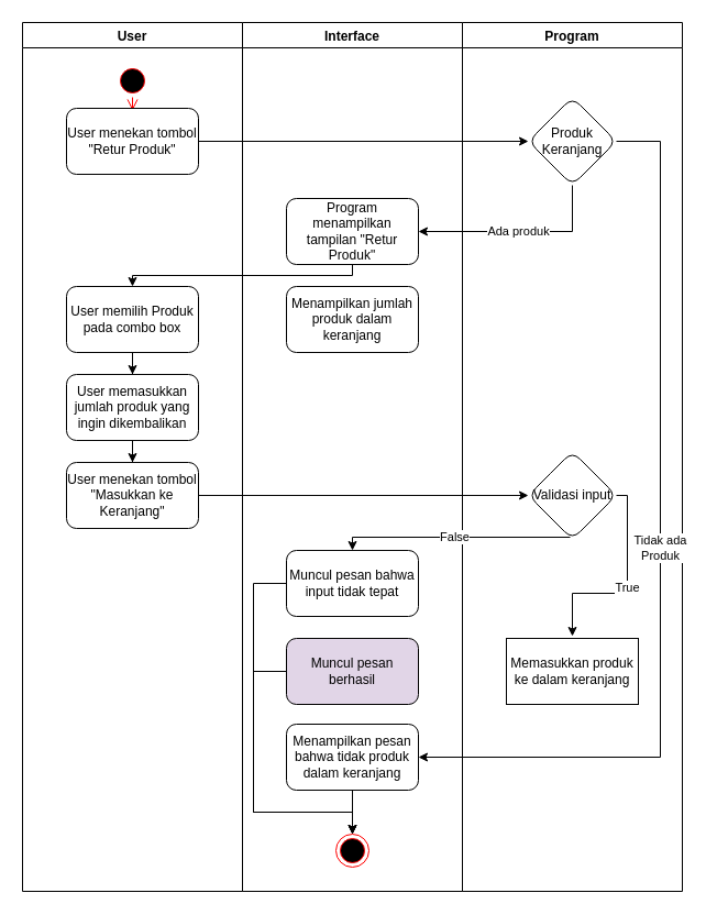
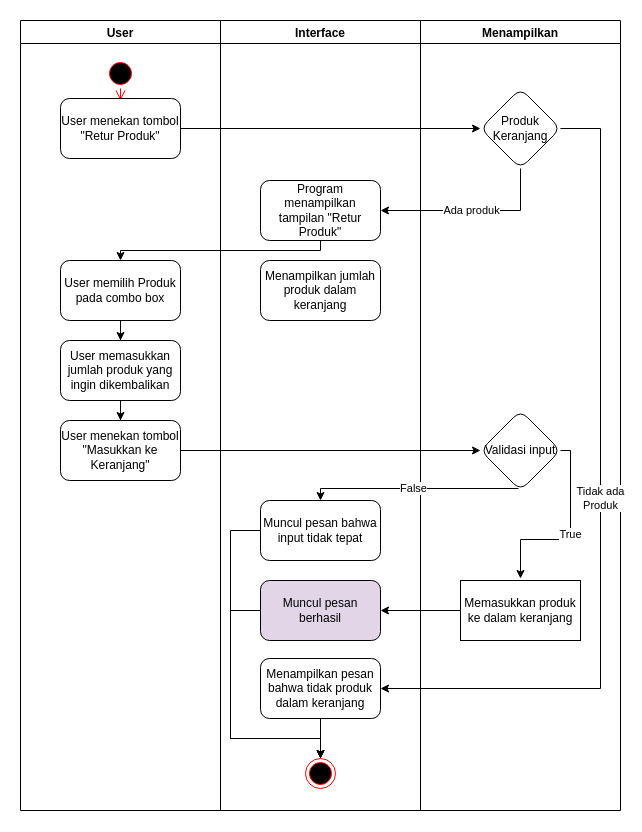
  <mxCell id="0" />
  <mxCell id="1" parent="0" />
  <mxCell id="2" value="User" style="swimlane;" parent="1" vertex="1"><mxGeometry x="20" y="20" width="200" height="790" as="geometry" /></mxCell>
  <mxCell id="3" value="" style="ellipse;html=1;shape=startState;fillColor=#000000;strokeColor=#ff0000;" parent="2" vertex="1"><mxGeometry x="85" y="38" width="30" height="30" as="geometry" /></mxCell>
  <mxCell id="4" value="" style="edgeStyle=orthogonalEdgeStyle;html=1;verticalAlign=bottom;endArrow=open;endSize=8;strokeColor=#ff0000;rounded=0;entryX=0.5;entryY=0;entryDx=0;entryDy=0;" parent="2" source="3" edge="1"><mxGeometry relative="1" as="geometry"><mxPoint x="100" y="80" as="targetPoint" /></mxGeometry></mxCell>
  <mxCell id="5" value="User menekan tombol &quot;Retur Produk&quot;" style="whiteSpace=wrap;html=1;rounded=1;" parent="2" vertex="1"><mxGeometry x="40" y="78" width="120" height="60" as="geometry" /></mxCell>
  <mxCell id="6" value="" style="edgeStyle=orthogonalEdgeStyle;rounded=0;orthogonalLoop=1;jettySize=auto;html=1;" parent="2" source="7" target="9" edge="1"><mxGeometry relative="1" as="geometry" /></mxCell>
  <mxCell id="7" value="User memilih Produk pada combo box" style="whiteSpace=wrap;html=1;rounded=1;" parent="2" vertex="1"><mxGeometry x="40" y="240" width="120" height="60" as="geometry" /></mxCell>
  <mxCell id="8" value="" style="edgeStyle=orthogonalEdgeStyle;rounded=0;orthogonalLoop=1;jettySize=auto;html=1;" parent="2" source="9" target="10" edge="1"><mxGeometry relative="1" as="geometry" /></mxCell>
  <mxCell id="9" value="User memasukkan jumlah produk yang ingin dikembalikan" style="whiteSpace=wrap;html=1;rounded=1;" parent="2" vertex="1"><mxGeometry x="40" y="320" width="120" height="60" as="geometry" /></mxCell>
  <mxCell id="10" value="User menekan tombol &quot;Masukkan ke Keranjang&quot;" style="whiteSpace=wrap;html=1;rounded=1;" parent="2" vertex="1"><mxGeometry x="40" y="400" width="120" height="60" as="geometry" /></mxCell>
  <mxCell id="11" value="Interface" style="swimlane;" parent="1" vertex="1"><mxGeometry x="220" y="20" width="200" height="790" as="geometry" /></mxCell>
  <mxCell id="12" value="Program menampilkan tampilan &quot;Retur Produk&quot;" style="whiteSpace=wrap;html=1;rounded=1;" parent="11" vertex="1"><mxGeometry x="40" y="160" width="120" height="60" as="geometry" /></mxCell>
  <mxCell id="13" style="edgeStyle=orthogonalEdgeStyle;rounded=0;orthogonalLoop=1;jettySize=auto;html=1;" parent="11" source="14" target="17" edge="1"><mxGeometry relative="1" as="geometry"><Array as="points"><mxPoint x="10" y="510" /><mxPoint x="10" y="718" /><mxPoint x="100" y="718" /></Array></mxGeometry></mxCell>
  <mxCell id="14" value="Muncul pesan bahwa input tidak tepat" style="whiteSpace=wrap;html=1;rounded=1;" parent="11" vertex="1"><mxGeometry x="40" y="480" width="120" height="60" as="geometry" /></mxCell>
  <mxCell id="15" style="edgeStyle=orthogonalEdgeStyle;rounded=0;orthogonalLoop=1;jettySize=auto;html=1;" parent="11" source="16" target="17" edge="1"><mxGeometry relative="1" as="geometry"><Array as="points"><mxPoint x="10" y="590" /><mxPoint x="10" y="718" /><mxPoint x="100" y="718" /></Array></mxGeometry></mxCell>
  <mxCell id="16" value="Muncul pesan berhasil" style="whiteSpace=wrap;html=1;rounded=1;fillColor=#e1d5e7;" parent="11" vertex="1"><mxGeometry x="40" y="560" width="120" height="60" as="geometry" /></mxCell>
  <mxCell id="17" value="" style="ellipse;html=1;shape=endState;fillColor=#000000;strokeColor=#ff0000;" parent="11" vertex="1"><mxGeometry x="85" y="738" width="30" height="30" as="geometry" /></mxCell>
  <mxCell id="18" value="Menampilkan jumlah produk dalam keranjang" style="whiteSpace=wrap;html=1;rounded=1;" parent="11" vertex="1"><mxGeometry x="40" y="240" width="120" height="60" as="geometry" /></mxCell>
  <mxCell id="19" value="" style="edgeStyle=orthogonalEdgeStyle;rounded=0;orthogonalLoop=1;jettySize=auto;html=1;" parent="11" source="20" target="17" edge="1"><mxGeometry relative="1" as="geometry" /></mxCell>
  <mxCell id="20" value="Menampilkan pesan bahwa tidak produk dalam keranjang" style="whiteSpace=wrap;html=1;rounded=1;" parent="11" vertex="1"><mxGeometry x="40" y="638" width="120" height="60" as="geometry" /></mxCell>
- <mxCell id="21" value="Program" style="swimlane;" parent="1" vertex="1"><mxGeometry x="420" y="20" width="200" height="790" as="geometry" /></mxCell>
+ <mxCell id="21" value="Menampilkan" style="swimlane;" parent="1" vertex="1"><mxGeometry x="420" y="20" width="200" height="790" as="geometry" /></mxCell>
  <mxCell id="22" value="True" style="edgeStyle=orthogonalEdgeStyle;rounded=0;orthogonalLoop=1;jettySize=auto;html=1;" parent="21" source="23" edge="1"><mxGeometry relative="1" as="geometry"><mxPoint x="100" y="558" as="targetPoint" /><Array as="points"><mxPoint x="150" y="430" /><mxPoint x="150" y="519" /><mxPoint x="100" y="519" /></Array></mxGeometry></mxCell>
  <mxCell id="23" value="Validasi input" style="rhombus;whiteSpace=wrap;html=1;rounded=1;" parent="21" vertex="1"><mxGeometry x="60" y="390" width="80" height="80" as="geometry" /></mxCell>
  <mxCell id="24" value="Memasukkan produk ke dalam keranjang" style="whiteSpace=wrap;html=1;rounded=0;" parent="21" vertex="1"><mxGeometry x="40" y="560" width="120" height="60" as="geometry" /></mxCell>
  <mxCell id="25" value="Produk Keranjang" style="rhombus;whiteSpace=wrap;html=1;rounded=1;" parent="21" vertex="1"><mxGeometry x="60" y="68" width="80" height="80" as="geometry" /></mxCell>
  <mxCell id="26" value="" style="edgeStyle=orthogonalEdgeStyle;rounded=0;orthogonalLoop=1;jettySize=auto;html=1;" parent="1" source="12" target="7" edge="1"><mxGeometry relative="1" as="geometry"><Array as="points"><mxPoint x="320" y="250" /><mxPoint x="120" y="250" /></Array></mxGeometry></mxCell>
  <mxCell id="27" value="" style="edgeStyle=orthogonalEdgeStyle;rounded=0;orthogonalLoop=1;jettySize=auto;html=1;" parent="1" source="10" target="23" edge="1"><mxGeometry relative="1" as="geometry" /></mxCell>
  <mxCell id="28" value="False" style="edgeStyle=orthogonalEdgeStyle;rounded=0;orthogonalLoop=1;jettySize=auto;html=1;" parent="1" source="23" target="14" edge="1"><mxGeometry relative="1" as="geometry"><Array as="points"><mxPoint x="320" y="488" /></Array></mxGeometry></mxCell>
+ <mxCell id="29" value="" style="edgeStyle=orthogonalEdgeStyle;rounded=0;orthogonalLoop=1;jettySize=auto;html=1;" parent="1" source="24" target="16" edge="1"><mxGeometry relative="1" as="geometry" /></mxCell>
  <mxCell id="30" value="Tidak ada&lt;br&gt;Produk" style="edgeStyle=orthogonalEdgeStyle;rounded=0;orthogonalLoop=1;jettySize=auto;html=1;" parent="1" source="25" target="20" edge="1"><mxGeometry relative="1" as="geometry"><Array as="points"><mxPoint x="600" y="128" /><mxPoint x="600" y="688" /></Array></mxGeometry></mxCell>
  <mxCell id="31" style="edgeStyle=orthogonalEdgeStyle;rounded=0;orthogonalLoop=1;jettySize=auto;html=1;" parent="1" source="5" target="25" edge="1"><mxGeometry relative="1" as="geometry" /></mxCell>
  <mxCell id="32" value="Ada produk" style="edgeStyle=orthogonalEdgeStyle;rounded=0;orthogonalLoop=1;jettySize=auto;html=1;" parent="1" source="25" target="12" edge="1"><mxGeometry relative="1" as="geometry"><Array as="points"><mxPoint x="520" y="210" /></Array></mxGeometry></mxCell>
